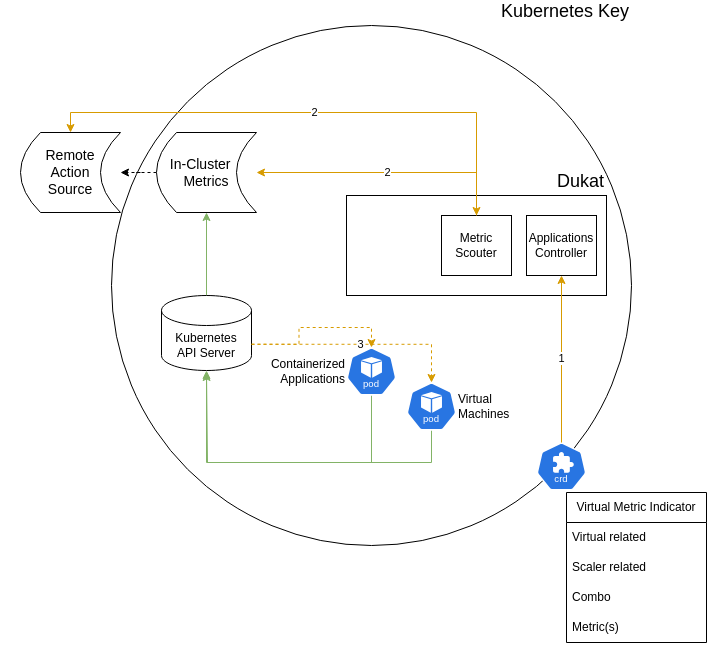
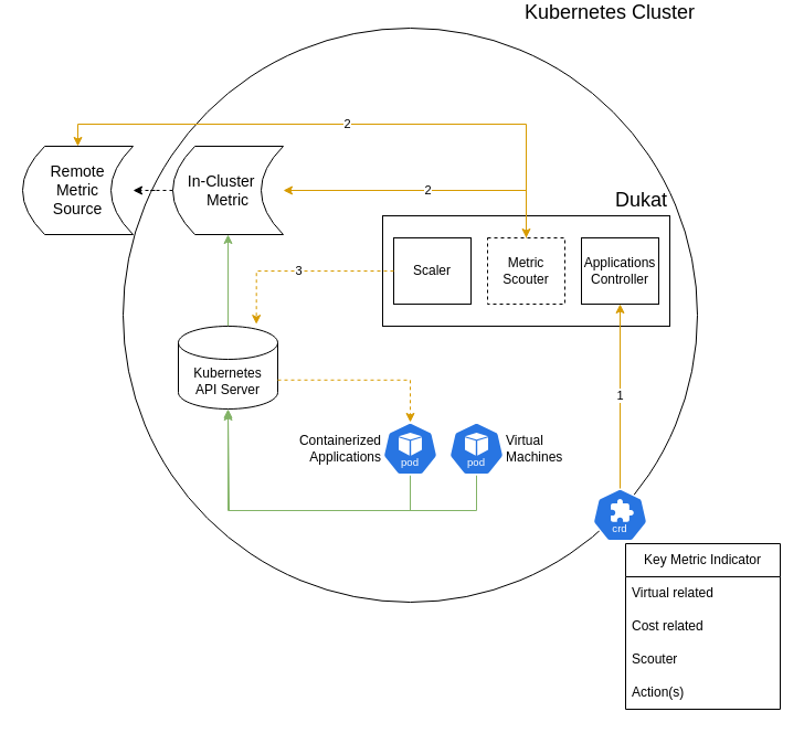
  <mxCell id="0" />
  <mxCell id="1" parent="0" />
- <mxCell id="2" value="Kubernetes Key" style="ellipse;whiteSpace=wrap;html=1;aspect=fixed;labelPosition=center;verticalLabelPosition=top;align=right;verticalAlign=bottom;fontSize=18;" vertex="1" parent="1"><mxGeometry x="111" y="20" width="520" height="520" as="geometry" /></mxCell>
- <mxCell id="3" value="&lt;div style=&quot;font-size: 14px;&quot;&gt;Remote&lt;/div&gt;&lt;div style=&quot;font-size: 14px;&quot;&gt;Action&lt;/div&gt;&lt;div style=&quot;font-size: 14px;&quot;&gt;Source&lt;/div&gt;" style="shape=dataStorage;whiteSpace=wrap;html=1;fixedSize=1;fontSize=14;align=center;" vertex="1" parent="1"><mxGeometry x="20" y="127" width="100" height="80" as="geometry" /></mxCell>
+ <mxCell id="2" value="Kubernetes Cluster" style="ellipse;whiteSpace=wrap;html=1;aspect=fixed;labelPosition=center;verticalLabelPosition=top;align=right;verticalAlign=bottom;fontSize=18;" vertex="1" parent="1"><mxGeometry x="111" y="20" width="520" height="520" as="geometry" /></mxCell>
+ <mxCell id="3" value="&lt;div style=&quot;font-size: 14px;&quot;&gt;Remote&lt;/div&gt;&lt;div style=&quot;font-size: 14px;&quot;&gt;Metric&lt;/div&gt;&lt;div style=&quot;font-size: 14px;&quot;&gt;Source&lt;/div&gt;" style="shape=dataStorage;whiteSpace=wrap;html=1;fixedSize=1;fontSize=14;align=center;" vertex="1" parent="1"><mxGeometry x="20" y="127" width="100" height="80" as="geometry" /></mxCell>
  <mxCell id="4" value="" style="edgeStyle=orthogonalEdgeStyle;rounded=0;orthogonalLoop=1;jettySize=auto;html=1;dashed=1;" edge="1" parent="1" source="5" target="3"><mxGeometry relative="1" as="geometry" /></mxCell>
- <mxCell id="5" value="In-Cluster&amp;nbsp; &amp;nbsp;&lt;div style=&quot;font-size: 14px;&quot;&gt;Metrics&lt;/div&gt;" style="shape=dataStorage;whiteSpace=wrap;html=1;fixedSize=1;fontSize=14;align=center;" vertex="1" parent="1"><mxGeometry x="156" y="127" width="100" height="80" as="geometry" /></mxCell>
+ <mxCell id="5" value="In-Cluster&amp;nbsp; &amp;nbsp;&lt;div style=&quot;font-size: 14px;&quot;&gt;Metric&lt;/div&gt;" style="shape=dataStorage;whiteSpace=wrap;html=1;fixedSize=1;fontSize=14;align=center;" vertex="1" parent="1"><mxGeometry x="156" y="127" width="100" height="80" as="geometry" /></mxCell>
  <mxCell id="6" style="edgeStyle=orthogonalEdgeStyle;rounded=0;orthogonalLoop=1;jettySize=auto;html=1;exitX=0.5;exitY=0;exitDx=0;exitDy=0;exitPerimeter=0;entryX=0.5;entryY=1;entryDx=0;entryDy=0;fillColor=#d5e8d4;strokeColor=#82b366;" edge="1" parent="1" source="7" target="5"><mxGeometry relative="1" as="geometry" /></mxCell>
  <mxCell id="7" value="Kubernetes&lt;div&gt;API Server&lt;/div&gt;" style="shape=cylinder3;whiteSpace=wrap;html=1;boundedLbl=1;backgroundOutline=1;size=15;" vertex="1" parent="1"><mxGeometry x="161" y="290" width="90" height="75" as="geometry" /></mxCell>
  <mxCell id="8" style="edgeStyle=orthogonalEdgeStyle;rounded=0;orthogonalLoop=1;jettySize=auto;html=1;exitX=0.5;exitY=1;exitDx=0;exitDy=0;exitPerimeter=0;fillColor=#d5e8d4;strokeColor=#82b366;" edge="1" parent="1" source="9" target="7"><mxGeometry relative="1" as="geometry"><Array as="points"><mxPoint x="371" y="457" /><mxPoint x="206" y="457" /></Array></mxGeometry></mxCell>
- <mxCell id="9" value="Containerized&lt;div&gt;Applications&lt;/div&gt;" style="aspect=fixed;sketch=0;html=1;dashed=0;whitespace=wrap;verticalLabelPosition=middle;verticalAlign=middle;fillColor=#2875E2;strokeColor=#ffffff;points=[[0.005,0.63,0],[0.1,0.2,0],[0.9,0.2,0],[0.5,0,0],[0.995,0.63,0],[0.72,0.99,0],[0.5,1,0],[0.28,0.99,0]];shape=mxgraph.kubernetes.icon2;kubernetesLabel=1;prIcon=pod;labelPosition=left;align=right;" vertex="1" parent="1"><mxGeometry x="346" y="342" width="50" height="48" as="geometry" /></mxCell>
+ <mxCell id="9" value="Containerized&lt;div&gt;Applications&lt;/div&gt;" style="aspect=fixed;sketch=0;html=1;dashed=0;whitespace=wrap;verticalLabelPosition=middle;verticalAlign=middle;fillColor=#2875E2;strokeColor=#ffffff;points=[[0.005,0.63,0],[0.1,0.2,0],[0.9,0.2,0],[0.5,0,0],[0.995,0.63,0],[0.72,0.99,0],[0.5,1,0],[0.28,0.99,0]];shape=mxgraph.kubernetes.icon2;kubernetesLabel=1;prIcon=pod;labelPosition=left;align=right;" vertex="1" parent="1"><mxGeometry x="346" y="377" width="50" height="48" as="geometry" /></mxCell>
  <mxCell id="10" style="edgeStyle=orthogonalEdgeStyle;rounded=0;orthogonalLoop=1;jettySize=auto;html=1;exitX=0.5;exitY=1;exitDx=0;exitDy=0;exitPerimeter=0;fillColor=#d5e8d4;strokeColor=#82b366;" edge="1" parent="1" source="11"><mxGeometry relative="1" as="geometry"><mxPoint x="206" y="367" as="targetPoint" /><Array as="points"><mxPoint x="431" y="457" /><mxPoint x="207" y="457" /></Array></mxGeometry></mxCell>
  <mxCell id="11" value="Virtual&lt;div&gt;&lt;span style=&quot;background-color: initial;&quot;&gt;Machines&lt;/span&gt;&lt;/div&gt;" style="aspect=fixed;sketch=0;html=1;dashed=0;whitespace=wrap;verticalLabelPosition=middle;verticalAlign=middle;fillColor=#2875E2;strokeColor=#ffffff;points=[[0.005,0.63,0],[0.1,0.2,0],[0.9,0.2,0],[0.5,0,0],[0.995,0.63,0],[0.72,0.99,0],[0.5,1,0],[0.28,0.99,0]];shape=mxgraph.kubernetes.icon2;kubernetesLabel=1;prIcon=pod;labelPosition=right;align=left;" vertex="1" parent="1"><mxGeometry x="406" y="377" width="50" height="48" as="geometry" /></mxCell>
  <mxCell id="12" style="edgeStyle=orthogonalEdgeStyle;rounded=0;orthogonalLoop=1;jettySize=auto;html=1;exitX=1;exitY=0;exitDx=0;exitDy=48.75;exitPerimeter=0;entryX=0.5;entryY=0;entryDx=0;entryDy=0;entryPerimeter=0;fillColor=#ffe6cc;strokeColor=#d79b00;dashed=1;" edge="1" parent="1" source="7" target="9"><mxGeometry relative="1" as="geometry" /></mxCell>
- <mxCell id="13" value="3" style="edgeStyle=orthogonalEdgeStyle;rounded=0;orthogonalLoop=1;jettySize=auto;html=1;exitX=1;exitY=0;exitDx=0;exitDy=48.75;exitPerimeter=0;entryX=0.5;entryY=0;entryDx=0;entryDy=0;entryPerimeter=0;fillColor=#ffe6cc;strokeColor=#d79b00;dashed=1;" edge="1" parent="1" source="7" target="11"><mxGeometry relative="1" as="geometry" /></mxCell>
  <mxCell id="14" value="" style="aspect=fixed;sketch=0;html=1;dashed=0;whitespace=wrap;verticalLabelPosition=bottom;verticalAlign=top;fillColor=#2875E2;strokeColor=#ffffff;points=[[0.005,0.63,0],[0.1,0.2,0],[0.9,0.2,0],[0.5,0,0],[0.995,0.63,0],[0.72,0.99,0],[0.5,1,0],[0.28,0.99,0]];shape=mxgraph.kubernetes.icon2;kubernetesLabel=1;prIcon=crd" vertex="1" parent="1"><mxGeometry x="536" y="437" width="50" height="48" as="geometry" /></mxCell>
  <mxCell id="15" value="" style="group" vertex="1" connectable="0" parent="1"><mxGeometry x="346" y="190" width="260" height="100" as="geometry" /></mxCell>
  <mxCell id="16" value="Dukat" style="rounded=0;whiteSpace=wrap;html=1;verticalAlign=bottom;labelPosition=center;verticalLabelPosition=top;align=right;fontSize=18;" vertex="1" parent="15"><mxGeometry width="260" height="100" as="geometry" /></mxCell>
- <mxCell id="18" value="Metric&lt;div&gt;Scouter&lt;/div&gt;" style="rounded=0;whiteSpace=wrap;html=1;" vertex="1" parent="15"><mxGeometry x="95" y="20" width="70" height="60" as="geometry" /></mxCell>
+ <mxCell id="17" value="Scaler" style="rounded=0;whiteSpace=wrap;html=1;" vertex="1" parent="15"><mxGeometry x="10" y="20" width="70" height="60" as="geometry" /></mxCell>
+ <mxCell id="18" value="Metric&lt;div&gt;Scouter&lt;/div&gt;" style="rounded=0;whiteSpace=wrap;html=1;dashed=1;" vertex="1" parent="15"><mxGeometry x="95" y="20" width="70" height="60" as="geometry" /></mxCell>
  <mxCell id="19" value="Applications&lt;div&gt;Controller&lt;/div&gt;" style="rounded=0;whiteSpace=wrap;html=1;" vertex="1" parent="15"><mxGeometry x="180" y="20" width="70" height="60" as="geometry" /></mxCell>
  <mxCell id="20" value="1" style="edgeStyle=orthogonalEdgeStyle;rounded=0;orthogonalLoop=1;jettySize=auto;html=1;entryX=0.5;entryY=1;entryDx=0;entryDy=0;fillColor=#ffe6cc;strokeColor=#d79b00;" edge="1" parent="1" source="14" target="19"><mxGeometry relative="1" as="geometry" /></mxCell>
+ <mxCell id="21" value="3" style="edgeStyle=orthogonalEdgeStyle;rounded=0;orthogonalLoop=1;jettySize=auto;html=1;exitX=0;exitY=0.5;exitDx=0;exitDy=0;entryX=0.785;entryY=-0.025;entryDx=0;entryDy=0;entryPerimeter=0;fillColor=#ffe6cc;strokeColor=#d79b00;dashed=1;" edge="1" parent="1" source="17" target="7"><mxGeometry relative="1" as="geometry" /></mxCell>
  <mxCell id="22" value="2" style="edgeStyle=orthogonalEdgeStyle;rounded=0;orthogonalLoop=1;jettySize=auto;html=1;exitX=0.5;exitY=0;exitDx=0;exitDy=0;entryX=1;entryY=0.5;entryDx=0;entryDy=0;fillColor=#ffe6cc;strokeColor=#d79b00;startArrow=classic;startFill=1;" edge="1" parent="1" source="18" target="5"><mxGeometry relative="1" as="geometry" /></mxCell>
  <mxCell id="23" value="2" style="edgeStyle=orthogonalEdgeStyle;rounded=0;orthogonalLoop=1;jettySize=auto;html=1;exitX=0.5;exitY=0;exitDx=0;exitDy=0;entryX=0.5;entryY=0;entryDx=0;entryDy=0;fillColor=#ffe6cc;strokeColor=#d79b00;" edge="1" parent="1" source="18" target="3"><mxGeometry relative="1" as="geometry" /></mxCell>
- <mxCell id="24" value="Virtual Metric Indicator" style="swimlane;fontStyle=0;childLayout=stackLayout;horizontal=1;startSize=30;horizontalStack=0;resizeParent=1;resizeParentMax=0;resizeLast=0;collapsible=1;marginBottom=0;whiteSpace=wrap;html=1;" vertex="1" parent="1"><mxGeometry x="566" y="487" width="140" height="150" as="geometry"><mxRectangle x="600" y="710" width="60" height="30" as="alternateBounds" /></mxGeometry></mxCell>
+ <mxCell id="24" value="Key Metric Indicator" style="swimlane;fontStyle=0;childLayout=stackLayout;horizontal=1;startSize=30;horizontalStack=0;resizeParent=1;resizeParentMax=0;resizeLast=0;collapsible=1;marginBottom=0;whiteSpace=wrap;html=1;" vertex="1" parent="1"><mxGeometry x="566" y="487" width="140" height="150" as="geometry"><mxRectangle x="600" y="710" width="60" height="30" as="alternateBounds" /></mxGeometry></mxCell>
  <mxCell id="25" value="Virtual related" style="text;strokeColor=none;fillColor=none;align=left;verticalAlign=middle;spacingLeft=4;spacingRight=4;overflow=hidden;points=[[0,0.5],[1,0.5]];portConstraint=eastwest;rotatable=0;whiteSpace=wrap;html=1;" vertex="1" parent="24"><mxGeometry y="30" width="140" height="30" as="geometry" /></mxCell>
- <mxCell id="26" value="Scaler related" style="text;strokeColor=none;fillColor=none;align=left;verticalAlign=middle;spacingLeft=4;spacingRight=4;overflow=hidden;points=[[0,0.5],[1,0.5]];portConstraint=eastwest;rotatable=0;whiteSpace=wrap;html=1;" vertex="1" parent="24"><mxGeometry y="60" width="140" height="30" as="geometry" /></mxCell>
- <mxCell id="27" value="Combo" style="text;strokeColor=none;fillColor=none;align=left;verticalAlign=middle;spacingLeft=4;spacingRight=4;overflow=hidden;points=[[0,0.5],[1,0.5]];portConstraint=eastwest;rotatable=0;whiteSpace=wrap;html=1;" vertex="1" parent="24"><mxGeometry y="90" width="140" height="30" as="geometry" /></mxCell>
- <mxCell id="28" value="Metric(s)" style="text;strokeColor=none;fillColor=none;align=left;verticalAlign=middle;spacingLeft=4;spacingRight=4;overflow=hidden;points=[[0,0.5],[1,0.5]];portConstraint=eastwest;rotatable=0;whiteSpace=wrap;html=1;" vertex="1" parent="24"><mxGeometry y="120" width="140" height="30" as="geometry" /></mxCell>
+ <mxCell id="26" value="Cost related" style="text;strokeColor=none;fillColor=none;align=left;verticalAlign=middle;spacingLeft=4;spacingRight=4;overflow=hidden;points=[[0,0.5],[1,0.5]];portConstraint=eastwest;rotatable=0;whiteSpace=wrap;html=1;" vertex="1" parent="24"><mxGeometry y="60" width="140" height="30" as="geometry" /></mxCell>
+ <mxCell id="27" value="Scouter" style="text;strokeColor=none;fillColor=none;align=left;verticalAlign=middle;spacingLeft=4;spacingRight=4;overflow=hidden;points=[[0,0.5],[1,0.5]];portConstraint=eastwest;rotatable=0;whiteSpace=wrap;html=1;" vertex="1" parent="24"><mxGeometry y="90" width="140" height="30" as="geometry" /></mxCell>
+ <mxCell id="28" value="Action(s)" style="text;strokeColor=none;fillColor=none;align=left;verticalAlign=middle;spacingLeft=4;spacingRight=4;overflow=hidden;points=[[0,0.5],[1,0.5]];portConstraint=eastwest;rotatable=0;whiteSpace=wrap;html=1;" vertex="1" parent="24"><mxGeometry y="120" width="140" height="30" as="geometry" /></mxCell>
